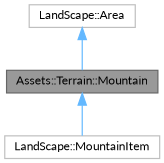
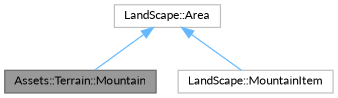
  digraph {
    fontname=Lato
    node [color=grey75 fillcolor=white fontname=Lato fontsize=10 shape=box style=filled]
    edge [color=steelblue1 dir=back fontname=Lato fontsize=10 labelfontname=Helvetica labelfontsize=10 style=solid]
    n1 [color=gray40 fillcolor=grey60 fontcolor=black height=0.2 label="Assets::Terrain::Mountain" width=0.4]
    n2 [height=0.2 label="LandScape::MountainItem" width=0.4]
    n3 [height=0.2 label="LandScape::Area" width=0.4]
-   n1 -> n2
+   n3 -> n2
    n3 -> n1
  }
